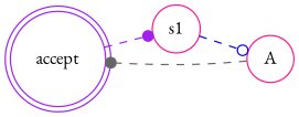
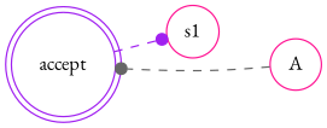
  digraph {
    fontname="EB Garamond"
    rankdir=LR
    node [color=deeppink fontname="EB Garamond" shape=circle]
    edge [arrowhead=dot fontname="EB Garamond" style=dashed]
    accept [color=purple shape=doublecircle]
    s1
    A
    accept -> s1 [color=purple]
-   s1 -> A [arrowhead=odot color=blue]
    A -> accept [color=gray40]
  }
